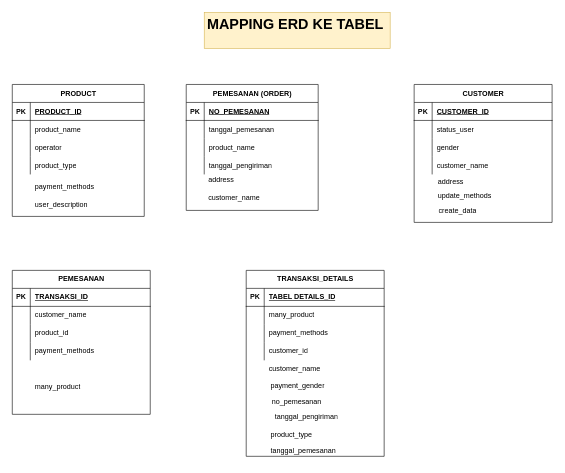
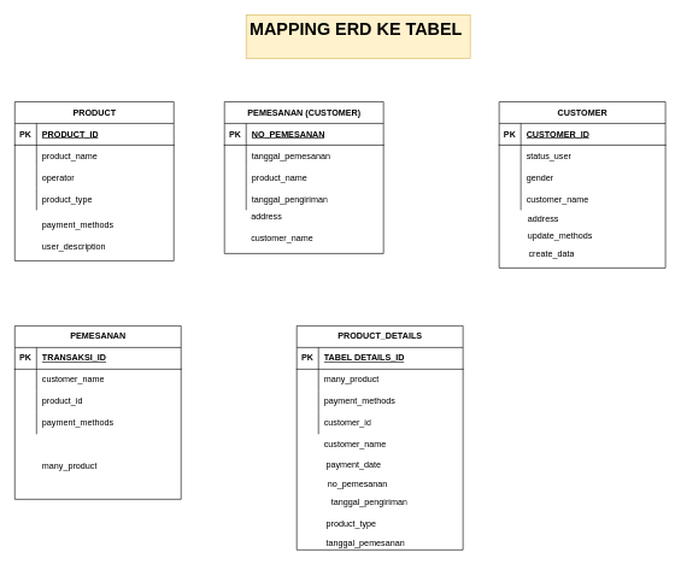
  <mxCell id="0" />
  <mxCell id="1" parent="0" />
  <mxCell id="2" value="&lt;h1&gt;MAPPING ERD KE TABEL&amp;nbsp;&lt;/h1&gt;" style="text;html=1;strokeColor=#d6b656;fillColor=#fff2cc;spacing=5;spacingTop=-20;whiteSpace=wrap;overflow=hidden;rounded=0;" vertex="1" parent="1"><mxGeometry x="340" y="20" width="310" height="60" as="geometry" /></mxCell>
  <mxCell id="3" value="PRODUCT" style="shape=table;startSize=30;container=1;collapsible=1;childLayout=tableLayout;fixedRows=1;rowLines=0;fontStyle=1;align=center;resizeLast=1;html=1;" vertex="1" parent="1"><mxGeometry x="20" y="140" width="220" height="220" as="geometry" /></mxCell>
  <mxCell id="4" value="" style="shape=tableRow;horizontal=0;startSize=0;swimlaneHead=0;swimlaneBody=0;fillColor=none;collapsible=0;dropTarget=0;points=[[0,0.5],[1,0.5]];portConstraint=eastwest;top=0;left=0;right=0;bottom=1;" vertex="1" parent="3"><mxGeometry y="30" width="220" height="30" as="geometry" /></mxCell>
  <mxCell id="5" value="PK" style="shape=partialRectangle;connectable=0;fillColor=none;top=0;left=0;bottom=0;right=0;fontStyle=1;overflow=hidden;whiteSpace=wrap;html=1;" vertex="1" parent="4"><mxGeometry width="30" height="30" as="geometry"><mxRectangle width="30" height="30" as="alternateBounds" /></mxGeometry></mxCell>
  <mxCell id="6" value="PRODUCT_ID" style="shape=partialRectangle;connectable=0;fillColor=none;top=0;left=0;bottom=0;right=0;align=left;spacingLeft=6;fontStyle=5;overflow=hidden;whiteSpace=wrap;html=1;" vertex="1" parent="4"><mxGeometry x="30" width="190" height="30" as="geometry"><mxRectangle width="190" height="30" as="alternateBounds" /></mxGeometry></mxCell>
  <mxCell id="7" value="" style="shape=tableRow;horizontal=0;startSize=0;swimlaneHead=0;swimlaneBody=0;fillColor=none;collapsible=0;dropTarget=0;points=[[0,0.5],[1,0.5]];portConstraint=eastwest;top=0;left=0;right=0;bottom=0;" vertex="1" parent="3"><mxGeometry y="60" width="220" height="30" as="geometry" /></mxCell>
  <mxCell id="8" value="" style="shape=partialRectangle;connectable=0;fillColor=none;top=0;left=0;bottom=0;right=0;editable=1;overflow=hidden;whiteSpace=wrap;html=1;" vertex="1" parent="7"><mxGeometry width="30" height="30" as="geometry"><mxRectangle width="30" height="30" as="alternateBounds" /></mxGeometry></mxCell>
  <mxCell id="9" value="product_name" style="shape=partialRectangle;connectable=0;fillColor=none;top=0;left=0;bottom=0;right=0;align=left;spacingLeft=6;overflow=hidden;whiteSpace=wrap;html=1;" vertex="1" parent="7"><mxGeometry x="30" width="190" height="30" as="geometry"><mxRectangle width="190" height="30" as="alternateBounds" /></mxGeometry></mxCell>
  <mxCell id="10" value="" style="shape=tableRow;horizontal=0;startSize=0;swimlaneHead=0;swimlaneBody=0;fillColor=none;collapsible=0;dropTarget=0;points=[[0,0.5],[1,0.5]];portConstraint=eastwest;top=0;left=0;right=0;bottom=0;" vertex="1" parent="3"><mxGeometry y="90" width="220" height="30" as="geometry" /></mxCell>
  <mxCell id="11" value="" style="shape=partialRectangle;connectable=0;fillColor=none;top=0;left=0;bottom=0;right=0;editable=1;overflow=hidden;whiteSpace=wrap;html=1;" vertex="1" parent="10"><mxGeometry width="30" height="30" as="geometry"><mxRectangle width="30" height="30" as="alternateBounds" /></mxGeometry></mxCell>
  <mxCell id="12" value="operator" style="shape=partialRectangle;connectable=0;fillColor=none;top=0;left=0;bottom=0;right=0;align=left;spacingLeft=6;overflow=hidden;whiteSpace=wrap;html=1;" vertex="1" parent="10"><mxGeometry x="30" width="190" height="30" as="geometry"><mxRectangle width="190" height="30" as="alternateBounds" /></mxGeometry></mxCell>
  <mxCell id="13" value="" style="shape=tableRow;horizontal=0;startSize=0;swimlaneHead=0;swimlaneBody=0;fillColor=none;collapsible=0;dropTarget=0;points=[[0,0.5],[1,0.5]];portConstraint=eastwest;top=0;left=0;right=0;bottom=0;" vertex="1" parent="3"><mxGeometry y="120" width="220" height="30" as="geometry" /></mxCell>
  <mxCell id="14" value="" style="shape=partialRectangle;connectable=0;fillColor=none;top=0;left=0;bottom=0;right=0;editable=1;overflow=hidden;whiteSpace=wrap;html=1;" vertex="1" parent="13"><mxGeometry width="30" height="30" as="geometry"><mxRectangle width="30" height="30" as="alternateBounds" /></mxGeometry></mxCell>
  <mxCell id="15" value="product_type" style="shape=partialRectangle;connectable=0;fillColor=none;top=0;left=0;bottom=0;right=0;align=left;spacingLeft=6;overflow=hidden;whiteSpace=wrap;html=1;" vertex="1" parent="13"><mxGeometry x="30" width="190" height="30" as="geometry"><mxRectangle width="190" height="30" as="alternateBounds" /></mxGeometry></mxCell>
  <mxCell id="16" value="payment_methods" style="shape=partialRectangle;connectable=0;fillColor=none;top=0;left=0;bottom=0;right=0;align=left;spacingLeft=6;overflow=hidden;whiteSpace=wrap;html=1;" vertex="1" parent="1"><mxGeometry x="50" y="295" width="190" height="30" as="geometry"><mxRectangle width="190" height="30" as="alternateBounds" /></mxGeometry></mxCell>
  <mxCell id="17" value="user_description" style="shape=partialRectangle;connectable=0;fillColor=none;top=0;left=0;bottom=0;right=0;align=left;spacingLeft=6;overflow=hidden;whiteSpace=wrap;html=1;" vertex="1" parent="1"><mxGeometry x="50" y="325" width="190" height="30" as="geometry"><mxRectangle width="190" height="30" as="alternateBounds" /></mxGeometry></mxCell>
- <mxCell id="18" value="PEMESANAN (ORDER)" style="shape=table;startSize=30;container=1;collapsible=1;childLayout=tableLayout;fixedRows=1;rowLines=0;fontStyle=1;align=center;resizeLast=1;html=1;" vertex="1" parent="1"><mxGeometry x="310" y="140" width="220" height="210" as="geometry" /></mxCell>
+ <mxCell id="18" value="PEMESANAN (CUSTOMER)" style="shape=table;startSize=30;container=1;collapsible=1;childLayout=tableLayout;fixedRows=1;rowLines=0;fontStyle=1;align=center;resizeLast=1;html=1;" vertex="1" parent="1"><mxGeometry x="310" y="140" width="220" height="210" as="geometry" /></mxCell>
  <mxCell id="19" value="" style="shape=tableRow;horizontal=0;startSize=0;swimlaneHead=0;swimlaneBody=0;fillColor=none;collapsible=0;dropTarget=0;points=[[0,0.5],[1,0.5]];portConstraint=eastwest;top=0;left=0;right=0;bottom=1;" vertex="1" parent="18"><mxGeometry y="30" width="220" height="30" as="geometry" /></mxCell>
  <mxCell id="20" value="PK" style="shape=partialRectangle;connectable=0;fillColor=none;top=0;left=0;bottom=0;right=0;fontStyle=1;overflow=hidden;whiteSpace=wrap;html=1;" vertex="1" parent="19"><mxGeometry width="30" height="30" as="geometry"><mxRectangle width="30" height="30" as="alternateBounds" /></mxGeometry></mxCell>
  <mxCell id="21" value="NO_PEMESANAN" style="shape=partialRectangle;connectable=0;fillColor=none;top=0;left=0;bottom=0;right=0;align=left;spacingLeft=6;fontStyle=5;overflow=hidden;whiteSpace=wrap;html=1;" vertex="1" parent="19"><mxGeometry x="30" width="190" height="30" as="geometry"><mxRectangle width="190" height="30" as="alternateBounds" /></mxGeometry></mxCell>
  <mxCell id="22" value="" style="shape=tableRow;horizontal=0;startSize=0;swimlaneHead=0;swimlaneBody=0;fillColor=none;collapsible=0;dropTarget=0;points=[[0,0.5],[1,0.5]];portConstraint=eastwest;top=0;left=0;right=0;bottom=0;" vertex="1" parent="18"><mxGeometry y="60" width="220" height="30" as="geometry" /></mxCell>
  <mxCell id="23" value="" style="shape=partialRectangle;connectable=0;fillColor=none;top=0;left=0;bottom=0;right=0;editable=1;overflow=hidden;whiteSpace=wrap;html=1;" vertex="1" parent="22"><mxGeometry width="30" height="30" as="geometry"><mxRectangle width="30" height="30" as="alternateBounds" /></mxGeometry></mxCell>
  <mxCell id="24" value="tanggal_pemesanan" style="shape=partialRectangle;connectable=0;fillColor=none;top=0;left=0;bottom=0;right=0;align=left;spacingLeft=6;overflow=hidden;whiteSpace=wrap;html=1;" vertex="1" parent="22"><mxGeometry x="30" width="190" height="30" as="geometry"><mxRectangle width="190" height="30" as="alternateBounds" /></mxGeometry></mxCell>
  <mxCell id="25" value="" style="shape=tableRow;horizontal=0;startSize=0;swimlaneHead=0;swimlaneBody=0;fillColor=none;collapsible=0;dropTarget=0;points=[[0,0.5],[1,0.5]];portConstraint=eastwest;top=0;left=0;right=0;bottom=0;" vertex="1" parent="18"><mxGeometry y="90" width="220" height="30" as="geometry" /></mxCell>
  <mxCell id="26" value="" style="shape=partialRectangle;connectable=0;fillColor=none;top=0;left=0;bottom=0;right=0;editable=1;overflow=hidden;whiteSpace=wrap;html=1;" vertex="1" parent="25"><mxGeometry width="30" height="30" as="geometry"><mxRectangle width="30" height="30" as="alternateBounds" /></mxGeometry></mxCell>
  <mxCell id="27" value="product_name" style="shape=partialRectangle;connectable=0;fillColor=none;top=0;left=0;bottom=0;right=0;align=left;spacingLeft=6;overflow=hidden;whiteSpace=wrap;html=1;" vertex="1" parent="25"><mxGeometry x="30" width="190" height="30" as="geometry"><mxRectangle width="190" height="30" as="alternateBounds" /></mxGeometry></mxCell>
  <mxCell id="28" value="" style="shape=tableRow;horizontal=0;startSize=0;swimlaneHead=0;swimlaneBody=0;fillColor=none;collapsible=0;dropTarget=0;points=[[0,0.5],[1,0.5]];portConstraint=eastwest;top=0;left=0;right=0;bottom=0;" vertex="1" parent="18"><mxGeometry y="120" width="220" height="30" as="geometry" /></mxCell>
  <mxCell id="29" value="" style="shape=partialRectangle;connectable=0;fillColor=none;top=0;left=0;bottom=0;right=0;editable=1;overflow=hidden;whiteSpace=wrap;html=1;" vertex="1" parent="28"><mxGeometry width="30" height="30" as="geometry"><mxRectangle width="30" height="30" as="alternateBounds" /></mxGeometry></mxCell>
  <mxCell id="30" value="tanggal_pengiriman" style="shape=partialRectangle;connectable=0;fillColor=none;top=0;left=0;bottom=0;right=0;align=left;spacingLeft=6;overflow=hidden;whiteSpace=wrap;html=1;" vertex="1" parent="28"><mxGeometry x="30" width="190" height="30" as="geometry"><mxRectangle width="190" height="30" as="alternateBounds" /></mxGeometry></mxCell>
  <mxCell id="31" value="address" style="shape=partialRectangle;connectable=0;fillColor=none;top=0;left=0;bottom=0;right=0;align=left;spacingLeft=6;overflow=hidden;whiteSpace=wrap;html=1;" vertex="1" parent="1"><mxGeometry x="339" y="284" width="190" height="30" as="geometry"><mxRectangle width="190" height="30" as="alternateBounds" /></mxGeometry></mxCell>
  <mxCell id="32" value="customer_name" style="shape=partialRectangle;connectable=0;fillColor=none;top=0;left=0;bottom=0;right=0;align=left;spacingLeft=6;overflow=hidden;whiteSpace=wrap;html=1;" vertex="1" parent="1"><mxGeometry x="339" y="314" width="190" height="30" as="geometry"><mxRectangle width="190" height="30" as="alternateBounds" /></mxGeometry></mxCell>
  <mxCell id="33" value="CUSTOMER" style="shape=table;startSize=30;container=1;collapsible=1;childLayout=tableLayout;fixedRows=1;rowLines=0;fontStyle=1;align=center;resizeLast=1;html=1;" vertex="1" parent="1"><mxGeometry x="690" y="140" width="230" height="230" as="geometry" /></mxCell>
  <mxCell id="34" value="" style="shape=tableRow;horizontal=0;startSize=0;swimlaneHead=0;swimlaneBody=0;fillColor=none;collapsible=0;dropTarget=0;points=[[0,0.5],[1,0.5]];portConstraint=eastwest;top=0;left=0;right=0;bottom=1;" vertex="1" parent="33"><mxGeometry y="30" width="230" height="30" as="geometry" /></mxCell>
  <mxCell id="35" value="PK" style="shape=partialRectangle;connectable=0;fillColor=none;top=0;left=0;bottom=0;right=0;fontStyle=1;overflow=hidden;whiteSpace=wrap;html=1;" vertex="1" parent="34"><mxGeometry width="30" height="30" as="geometry"><mxRectangle width="30" height="30" as="alternateBounds" /></mxGeometry></mxCell>
  <mxCell id="36" value="CUSTOMER_ID" style="shape=partialRectangle;connectable=0;fillColor=none;top=0;left=0;bottom=0;right=0;align=left;spacingLeft=6;fontStyle=5;overflow=hidden;whiteSpace=wrap;html=1;" vertex="1" parent="34"><mxGeometry x="30" width="200" height="30" as="geometry"><mxRectangle width="200" height="30" as="alternateBounds" /></mxGeometry></mxCell>
  <mxCell id="37" value="" style="shape=tableRow;horizontal=0;startSize=0;swimlaneHead=0;swimlaneBody=0;fillColor=none;collapsible=0;dropTarget=0;points=[[0,0.5],[1,0.5]];portConstraint=eastwest;top=0;left=0;right=0;bottom=0;" vertex="1" parent="33"><mxGeometry y="60" width="230" height="30" as="geometry" /></mxCell>
  <mxCell id="38" value="" style="shape=partialRectangle;connectable=0;fillColor=none;top=0;left=0;bottom=0;right=0;editable=1;overflow=hidden;whiteSpace=wrap;html=1;" vertex="1" parent="37"><mxGeometry width="30" height="30" as="geometry"><mxRectangle width="30" height="30" as="alternateBounds" /></mxGeometry></mxCell>
  <mxCell id="39" value="status_user" style="shape=partialRectangle;connectable=0;fillColor=none;top=0;left=0;bottom=0;right=0;align=left;spacingLeft=6;overflow=hidden;whiteSpace=wrap;html=1;" vertex="1" parent="37"><mxGeometry x="30" width="200" height="30" as="geometry"><mxRectangle width="200" height="30" as="alternateBounds" /></mxGeometry></mxCell>
  <mxCell id="40" value="" style="shape=tableRow;horizontal=0;startSize=0;swimlaneHead=0;swimlaneBody=0;fillColor=none;collapsible=0;dropTarget=0;points=[[0,0.5],[1,0.5]];portConstraint=eastwest;top=0;left=0;right=0;bottom=0;" vertex="1" parent="33"><mxGeometry y="90" width="230" height="30" as="geometry" /></mxCell>
  <mxCell id="41" value="" style="shape=partialRectangle;connectable=0;fillColor=none;top=0;left=0;bottom=0;right=0;editable=1;overflow=hidden;whiteSpace=wrap;html=1;" vertex="1" parent="40"><mxGeometry width="30" height="30" as="geometry"><mxRectangle width="30" height="30" as="alternateBounds" /></mxGeometry></mxCell>
  <mxCell id="42" value="gender" style="shape=partialRectangle;connectable=0;fillColor=none;top=0;left=0;bottom=0;right=0;align=left;spacingLeft=6;overflow=hidden;whiteSpace=wrap;html=1;" vertex="1" parent="40"><mxGeometry x="30" width="200" height="30" as="geometry"><mxRectangle width="200" height="30" as="alternateBounds" /></mxGeometry></mxCell>
  <mxCell id="43" value="" style="shape=tableRow;horizontal=0;startSize=0;swimlaneHead=0;swimlaneBody=0;fillColor=none;collapsible=0;dropTarget=0;points=[[0,0.5],[1,0.5]];portConstraint=eastwest;top=0;left=0;right=0;bottom=0;" vertex="1" parent="33"><mxGeometry y="120" width="230" height="30" as="geometry" /></mxCell>
  <mxCell id="44" value="" style="shape=partialRectangle;connectable=0;fillColor=none;top=0;left=0;bottom=0;right=0;editable=1;overflow=hidden;whiteSpace=wrap;html=1;" vertex="1" parent="43"><mxGeometry width="30" height="30" as="geometry"><mxRectangle width="30" height="30" as="alternateBounds" /></mxGeometry></mxCell>
  <mxCell id="45" value="customer_name" style="shape=partialRectangle;connectable=0;fillColor=none;top=0;left=0;bottom=0;right=0;align=left;spacingLeft=6;overflow=hidden;whiteSpace=wrap;html=1;" vertex="1" parent="43"><mxGeometry x="30" width="200" height="30" as="geometry"><mxRectangle width="200" height="30" as="alternateBounds" /></mxGeometry></mxCell>
  <mxCell id="46" value="address" style="shape=partialRectangle;connectable=0;fillColor=none;top=0;left=0;bottom=0;right=0;align=left;spacingLeft=6;overflow=hidden;whiteSpace=wrap;html=1;" vertex="1" parent="1"><mxGeometry x="722" y="287" width="190" height="30" as="geometry"><mxRectangle width="190" height="30" as="alternateBounds" /></mxGeometry></mxCell>
  <mxCell id="47" value="update_methods" style="shape=partialRectangle;connectable=0;fillColor=none;top=0;left=0;bottom=0;right=0;align=left;spacingLeft=6;overflow=hidden;whiteSpace=wrap;html=1;" vertex="1" parent="1"><mxGeometry x="722" y="311" width="190" height="30" as="geometry"><mxRectangle width="190" height="30" as="alternateBounds" /></mxGeometry></mxCell>
  <mxCell id="48" value="create_data" style="shape=partialRectangle;connectable=0;fillColor=none;top=0;left=0;bottom=0;right=0;align=left;spacingLeft=6;overflow=hidden;whiteSpace=wrap;html=1;" vertex="1" parent="1"><mxGeometry x="723" y="335" width="190" height="30" as="geometry"><mxRectangle width="190" height="30" as="alternateBounds" /></mxGeometry></mxCell>
  <mxCell id="49" value="PEMESANAN" style="shape=table;startSize=30;container=1;collapsible=1;childLayout=tableLayout;fixedRows=1;rowLines=0;fontStyle=1;align=center;resizeLast=1;html=1;" vertex="1" parent="1"><mxGeometry x="20" y="450" width="230" height="240" as="geometry" /></mxCell>
  <mxCell id="50" value="" style="shape=tableRow;horizontal=0;startSize=0;swimlaneHead=0;swimlaneBody=0;fillColor=none;collapsible=0;dropTarget=0;points=[[0,0.5],[1,0.5]];portConstraint=eastwest;top=0;left=0;right=0;bottom=1;" vertex="1" parent="49"><mxGeometry y="30" width="230" height="30" as="geometry" /></mxCell>
  <mxCell id="51" value="PK" style="shape=partialRectangle;connectable=0;fillColor=none;top=0;left=0;bottom=0;right=0;fontStyle=1;overflow=hidden;whiteSpace=wrap;html=1;" vertex="1" parent="50"><mxGeometry width="30" height="30" as="geometry"><mxRectangle width="30" height="30" as="alternateBounds" /></mxGeometry></mxCell>
  <mxCell id="52" value="TRANSAKSI_ID" style="shape=partialRectangle;connectable=0;fillColor=none;top=0;left=0;bottom=0;right=0;align=left;spacingLeft=6;fontStyle=5;overflow=hidden;whiteSpace=wrap;html=1;" vertex="1" parent="50"><mxGeometry x="30" width="200" height="30" as="geometry"><mxRectangle width="200" height="30" as="alternateBounds" /></mxGeometry></mxCell>
  <mxCell id="53" value="" style="shape=tableRow;horizontal=0;startSize=0;swimlaneHead=0;swimlaneBody=0;fillColor=none;collapsible=0;dropTarget=0;points=[[0,0.5],[1,0.5]];portConstraint=eastwest;top=0;left=0;right=0;bottom=0;" vertex="1" parent="49"><mxGeometry y="60" width="230" height="30" as="geometry" /></mxCell>
  <mxCell id="54" value="" style="shape=partialRectangle;connectable=0;fillColor=none;top=0;left=0;bottom=0;right=0;editable=1;overflow=hidden;whiteSpace=wrap;html=1;" vertex="1" parent="53"><mxGeometry width="30" height="30" as="geometry"><mxRectangle width="30" height="30" as="alternateBounds" /></mxGeometry></mxCell>
  <mxCell id="55" value="customer_name" style="shape=partialRectangle;connectable=0;fillColor=none;top=0;left=0;bottom=0;right=0;align=left;spacingLeft=6;overflow=hidden;whiteSpace=wrap;html=1;" vertex="1" parent="53"><mxGeometry x="30" width="200" height="30" as="geometry"><mxRectangle width="200" height="30" as="alternateBounds" /></mxGeometry></mxCell>
  <mxCell id="56" value="" style="shape=tableRow;horizontal=0;startSize=0;swimlaneHead=0;swimlaneBody=0;fillColor=none;collapsible=0;dropTarget=0;points=[[0,0.5],[1,0.5]];portConstraint=eastwest;top=0;left=0;right=0;bottom=0;" vertex="1" parent="49"><mxGeometry y="90" width="230" height="30" as="geometry" /></mxCell>
  <mxCell id="57" value="" style="shape=partialRectangle;connectable=0;fillColor=none;top=0;left=0;bottom=0;right=0;editable=1;overflow=hidden;whiteSpace=wrap;html=1;" vertex="1" parent="56"><mxGeometry width="30" height="30" as="geometry"><mxRectangle width="30" height="30" as="alternateBounds" /></mxGeometry></mxCell>
  <mxCell id="58" value="product_id" style="shape=partialRectangle;connectable=0;fillColor=none;top=0;left=0;bottom=0;right=0;align=left;spacingLeft=6;overflow=hidden;whiteSpace=wrap;html=1;" vertex="1" parent="56"><mxGeometry x="30" width="200" height="30" as="geometry"><mxRectangle width="200" height="30" as="alternateBounds" /></mxGeometry></mxCell>
  <mxCell id="59" value="" style="shape=tableRow;horizontal=0;startSize=0;swimlaneHead=0;swimlaneBody=0;fillColor=none;collapsible=0;dropTarget=0;points=[[0,0.5],[1,0.5]];portConstraint=eastwest;top=0;left=0;right=0;bottom=0;" vertex="1" parent="49"><mxGeometry y="120" width="230" height="30" as="geometry" /></mxCell>
  <mxCell id="60" value="" style="shape=partialRectangle;connectable=0;fillColor=none;top=0;left=0;bottom=0;right=0;editable=1;overflow=hidden;whiteSpace=wrap;html=1;" vertex="1" parent="59"><mxGeometry width="30" height="30" as="geometry"><mxRectangle width="30" height="30" as="alternateBounds" /></mxGeometry></mxCell>
  <mxCell id="61" value="payment_methods" style="shape=partialRectangle;connectable=0;fillColor=none;top=0;left=0;bottom=0;right=0;align=left;spacingLeft=6;overflow=hidden;whiteSpace=wrap;html=1;" vertex="1" parent="59"><mxGeometry x="30" width="200" height="30" as="geometry"><mxRectangle width="200" height="30" as="alternateBounds" /></mxGeometry></mxCell>
  <mxCell id="62" value="many_product" style="shape=partialRectangle;connectable=0;fillColor=none;top=0;left=0;bottom=0;right=0;align=left;spacingLeft=6;overflow=hidden;whiteSpace=wrap;html=1;" vertex="1" parent="1"><mxGeometry x="50" y="630" width="190" height="30" as="geometry"><mxRectangle width="190" height="30" as="alternateBounds" /></mxGeometry></mxCell>
- <mxCell id="63" value="TRANSAKSI_DETAILS" style="shape=table;startSize=30;container=1;collapsible=1;childLayout=tableLayout;fixedRows=1;rowLines=0;fontStyle=1;align=center;resizeLast=1;html=1;" vertex="1" parent="1"><mxGeometry x="410" y="450" width="230" height="310" as="geometry" /></mxCell>
+ <mxCell id="63" value="PRODUCT_DETAILS" style="shape=table;startSize=30;container=1;collapsible=1;childLayout=tableLayout;fixedRows=1;rowLines=0;fontStyle=1;align=center;resizeLast=1;html=1;" vertex="1" parent="1"><mxGeometry x="410" y="450" width="230" height="310" as="geometry" /></mxCell>
  <mxCell id="64" value="" style="shape=tableRow;horizontal=0;startSize=0;swimlaneHead=0;swimlaneBody=0;fillColor=none;collapsible=0;dropTarget=0;points=[[0,0.5],[1,0.5]];portConstraint=eastwest;top=0;left=0;right=0;bottom=1;" vertex="1" parent="63"><mxGeometry y="30" width="230" height="30" as="geometry" /></mxCell>
  <mxCell id="65" value="PK" style="shape=partialRectangle;connectable=0;fillColor=none;top=0;left=0;bottom=0;right=0;fontStyle=1;overflow=hidden;whiteSpace=wrap;html=1;" vertex="1" parent="64"><mxGeometry width="30" height="30" as="geometry"><mxRectangle width="30" height="30" as="alternateBounds" /></mxGeometry></mxCell>
  <mxCell id="66" value="TABEL DETAILS_ID" style="shape=partialRectangle;connectable=0;fillColor=none;top=0;left=0;bottom=0;right=0;align=left;spacingLeft=6;fontStyle=5;overflow=hidden;whiteSpace=wrap;html=1;" vertex="1" parent="64"><mxGeometry x="30" width="200" height="30" as="geometry"><mxRectangle width="200" height="30" as="alternateBounds" /></mxGeometry></mxCell>
  <mxCell id="67" value="" style="shape=tableRow;horizontal=0;startSize=0;swimlaneHead=0;swimlaneBody=0;fillColor=none;collapsible=0;dropTarget=0;points=[[0,0.5],[1,0.5]];portConstraint=eastwest;top=0;left=0;right=0;bottom=0;" vertex="1" parent="63"><mxGeometry y="60" width="230" height="30" as="geometry" /></mxCell>
  <mxCell id="68" value="" style="shape=partialRectangle;connectable=0;fillColor=none;top=0;left=0;bottom=0;right=0;editable=1;overflow=hidden;whiteSpace=wrap;html=1;" vertex="1" parent="67"><mxGeometry width="30" height="30" as="geometry"><mxRectangle width="30" height="30" as="alternateBounds" /></mxGeometry></mxCell>
  <mxCell id="69" value="many_product" style="shape=partialRectangle;connectable=0;fillColor=none;top=0;left=0;bottom=0;right=0;align=left;spacingLeft=6;overflow=hidden;whiteSpace=wrap;html=1;" vertex="1" parent="67"><mxGeometry x="30" width="200" height="30" as="geometry"><mxRectangle width="200" height="30" as="alternateBounds" /></mxGeometry></mxCell>
  <mxCell id="70" value="" style="shape=tableRow;horizontal=0;startSize=0;swimlaneHead=0;swimlaneBody=0;fillColor=none;collapsible=0;dropTarget=0;points=[[0,0.5],[1,0.5]];portConstraint=eastwest;top=0;left=0;right=0;bottom=0;" vertex="1" parent="63"><mxGeometry y="90" width="230" height="30" as="geometry" /></mxCell>
  <mxCell id="71" value="" style="shape=partialRectangle;connectable=0;fillColor=none;top=0;left=0;bottom=0;right=0;editable=1;overflow=hidden;whiteSpace=wrap;html=1;" vertex="1" parent="70"><mxGeometry width="30" height="30" as="geometry"><mxRectangle width="30" height="30" as="alternateBounds" /></mxGeometry></mxCell>
  <mxCell id="72" value="payment_methods" style="shape=partialRectangle;connectable=0;fillColor=none;top=0;left=0;bottom=0;right=0;align=left;spacingLeft=6;overflow=hidden;whiteSpace=wrap;html=1;" vertex="1" parent="70"><mxGeometry x="30" width="200" height="30" as="geometry"><mxRectangle width="200" height="30" as="alternateBounds" /></mxGeometry></mxCell>
  <mxCell id="73" value="" style="shape=tableRow;horizontal=0;startSize=0;swimlaneHead=0;swimlaneBody=0;fillColor=none;collapsible=0;dropTarget=0;points=[[0,0.5],[1,0.5]];portConstraint=eastwest;top=0;left=0;right=0;bottom=0;" vertex="1" parent="63"><mxGeometry y="120" width="230" height="30" as="geometry" /></mxCell>
  <mxCell id="74" value="" style="shape=partialRectangle;connectable=0;fillColor=none;top=0;left=0;bottom=0;right=0;editable=1;overflow=hidden;whiteSpace=wrap;html=1;" vertex="1" parent="73"><mxGeometry width="30" height="30" as="geometry"><mxRectangle width="30" height="30" as="alternateBounds" /></mxGeometry></mxCell>
  <mxCell id="75" value="customer_id" style="shape=partialRectangle;connectable=0;fillColor=none;top=0;left=0;bottom=0;right=0;align=left;spacingLeft=6;overflow=hidden;whiteSpace=wrap;html=1;" vertex="1" parent="73"><mxGeometry x="30" width="200" height="30" as="geometry"><mxRectangle width="200" height="30" as="alternateBounds" /></mxGeometry></mxCell>
  <mxCell id="76" value="customer_name" style="shape=partialRectangle;connectable=0;fillColor=none;top=0;left=0;bottom=0;right=0;align=left;spacingLeft=6;overflow=hidden;whiteSpace=wrap;html=1;" vertex="1" parent="1"><mxGeometry x="440" y="600" width="200" height="30" as="geometry"><mxRectangle width="200" height="30" as="alternateBounds" /></mxGeometry></mxCell>
- <mxCell id="77" value="payment_gender" style="shape=partialRectangle;connectable=0;fillColor=none;top=0;left=0;bottom=0;right=0;align=left;spacingLeft=6;overflow=hidden;whiteSpace=wrap;html=1;" vertex="1" parent="1"><mxGeometry x="443" y="627" width="190" height="30" as="geometry"><mxRectangle width="190" height="30" as="alternateBounds" /></mxGeometry></mxCell>
+ <mxCell id="77" value="payment_date" style="shape=partialRectangle;connectable=0;fillColor=none;top=0;left=0;bottom=0;right=0;align=left;spacingLeft=6;overflow=hidden;whiteSpace=wrap;html=1;" vertex="1" parent="1"><mxGeometry x="443" y="627" width="190" height="30" as="geometry"><mxRectangle width="190" height="30" as="alternateBounds" /></mxGeometry></mxCell>
  <mxCell id="78" value="no_pemesanan" style="shape=partialRectangle;connectable=0;fillColor=none;top=0;left=0;bottom=0;right=0;align=left;spacingLeft=6;overflow=hidden;whiteSpace=wrap;html=1;" vertex="1" parent="1"><mxGeometry x="445" y="655" width="190" height="30" as="geometry"><mxRectangle width="190" height="30" as="alternateBounds" /></mxGeometry></mxCell>
  <mxCell id="79" value="tanggal_pengiriman" style="shape=partialRectangle;connectable=0;fillColor=none;top=0;left=0;bottom=0;right=0;align=left;spacingLeft=6;overflow=hidden;whiteSpace=wrap;html=1;" vertex="1" parent="1"><mxGeometry x="450" y="680" width="190" height="30" as="geometry"><mxRectangle width="190" height="30" as="alternateBounds" /></mxGeometry></mxCell>
  <mxCell id="80" value="product_type" style="shape=partialRectangle;connectable=0;fillColor=none;top=0;left=0;bottom=0;right=0;align=left;spacingLeft=6;overflow=hidden;whiteSpace=wrap;html=1;" vertex="1" parent="1"><mxGeometry x="443" y="710" width="190" height="30" as="geometry"><mxRectangle width="190" height="30" as="alternateBounds" /></mxGeometry></mxCell>
  <mxCell id="81" value="tanggal_pemesanan" style="shape=partialRectangle;connectable=0;fillColor=none;top=0;left=0;bottom=0;right=0;align=left;spacingLeft=6;overflow=hidden;whiteSpace=wrap;html=1;" vertex="1" parent="1"><mxGeometry x="443" y="736" width="190" height="30" as="geometry"><mxRectangle width="190" height="30" as="alternateBounds" /></mxGeometry></mxCell>
